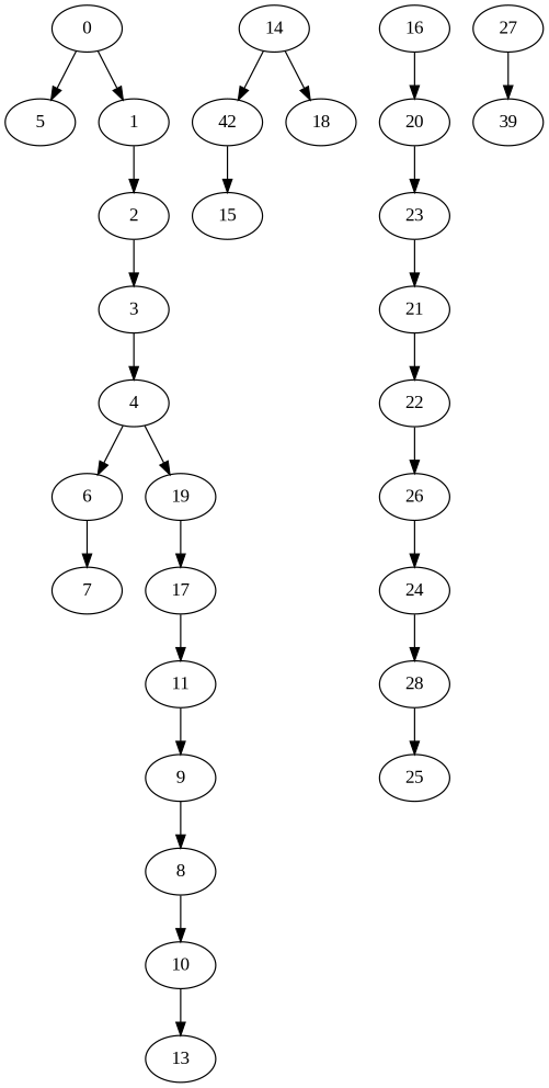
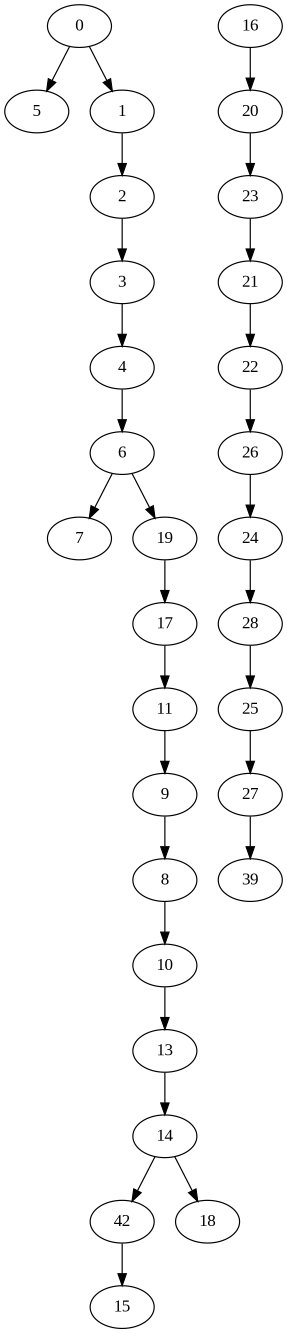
  digraph {
    fontname="Liberation Serif"
    node [fontname="Liberation Serif"]
    edge [fontname="Liberation Serif"]
    0
    5
    1
    2
    3
    4
    6
    7
    19
    17
    11
    9
    8
    10
    13
    14
    n17 [label=42]
    18
    15
    16
    20
    23
    21
    22
    26
    24
    28
    25
    27
    n30 [label=39]
    0 -> 5
    0 -> 1
    1 -> 2
    2 -> 3
    3 -> 4
    4 -> 6
    6 -> 7
-   4 -> 19
+   6 -> 19
    19 -> 17
    17 -> 11
    11 -> 9
    9 -> 8
    8 -> 10
    10 -> 13
+   13 -> 14
    14 -> n17
    14 -> 18
    n17 -> 15
    16 -> 20
    20 -> 23
    23 -> 21
    21 -> 22
    22 -> 26
    26 -> 24
    24 -> 28
    28 -> 25
+   25 -> 27
    27 -> n30
  }
